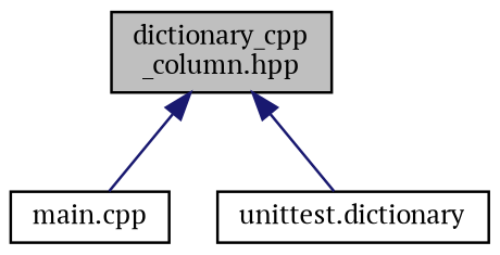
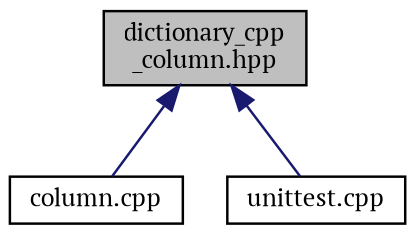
  digraph {
    fontname="PT Serif"
    node [color=black fillcolor=white fontname="PT Serif" fontsize=10 shape=record style=filled]
    edge [color=midnightblue dir=back fontname="PT Serif" fontsize=10 labelfontname=Helvetica labelfontsize=10 style=solid]
    n1 [fillcolor=grey75 fontcolor=black height=0.2 label="dictionary_cpp\l_column.hpp" width=0.4]
-   n2 [height=0.2 label="main.cpp" width=0.4]
-   n3 [height=0.2 label="unittest.dictionary" width=0.4]
+   n2 [height=0.2 label="column.cpp" width=0.4]
+   n3 [height=0.2 label="unittest.cpp" width=0.4]
    n1 -> n2
    n1 -> n3
  }
